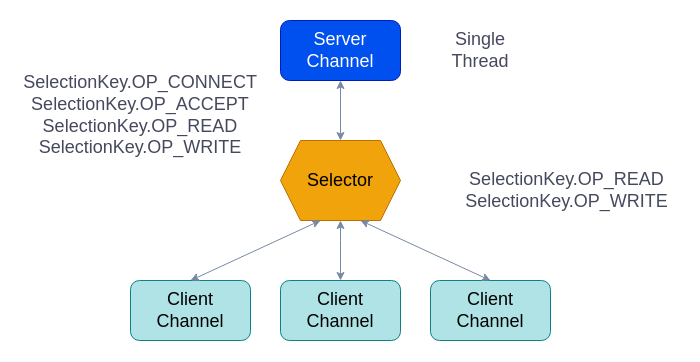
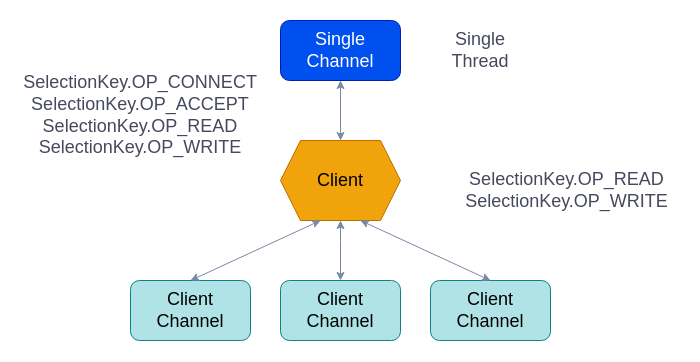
  <mxCell id="0" />
  <mxCell id="1" parent="0" />
  <mxCell id="2" value="&lt;font style=&quot;font-size: 18px&quot;&gt;Client Channel&lt;/font&gt;" style="rounded=1;whiteSpace=wrap;html=1;fillColor=#b0e3e6;strokeColor=#0e8088;" vertex="1" parent="1"><mxGeometry x="130" y="280" width="120" height="60" as="geometry" /></mxCell>
  <mxCell id="3" value="&lt;font style=&quot;font-size: 18px&quot;&gt;Client Channel&lt;/font&gt;" style="rounded=1;whiteSpace=wrap;html=1;fillColor=#b0e3e6;strokeColor=#0e8088;" vertex="1" parent="1"><mxGeometry x="280" y="280" width="120" height="60" as="geometry" /></mxCell>
  <mxCell id="4" value="&lt;font style=&quot;font-size: 18px&quot;&gt;Client Channel&lt;/font&gt;" style="rounded=1;whiteSpace=wrap;html=1;fillColor=#b0e3e6;strokeColor=#0e8088;" vertex="1" parent="1"><mxGeometry x="430" y="280" width="120" height="60" as="geometry" /></mxCell>
- <mxCell id="5" value="Selector" style="shape=hexagon;perimeter=hexagonPerimeter2;whiteSpace=wrap;html=1;fixedSize=1;fontSize=18;fillColor=#f0a30a;strokeColor=#BD7000;fontColor=#000000;" vertex="1" parent="1"><mxGeometry x="280" y="140" width="120" height="80" as="geometry" /></mxCell>
- <mxCell id="6" value="&lt;font style=&quot;font-size: 18px&quot;&gt;Server Channel&lt;/font&gt;" style="rounded=1;whiteSpace=wrap;html=1;fillColor=#0050ef;strokeColor=#001DBC;fontColor=#ffffff;" vertex="1" parent="1"><mxGeometry x="280" y="20" width="120" height="60" as="geometry" /></mxCell>
+ <mxCell id="5" value="Client" style="shape=hexagon;perimeter=hexagonPerimeter2;whiteSpace=wrap;html=1;fixedSize=1;fontSize=18;fillColor=#f0a30a;strokeColor=#BD7000;fontColor=#000000;" vertex="1" parent="1"><mxGeometry x="280" y="140" width="120" height="80" as="geometry" /></mxCell>
+ <mxCell id="6" value="&lt;font style=&quot;font-size: 18px&quot;&gt;Single Channel&lt;/font&gt;" style="rounded=1;whiteSpace=wrap;html=1;fillColor=#0050ef;strokeColor=#001DBC;fontColor=#ffffff;" vertex="1" parent="1"><mxGeometry x="280" y="20" width="120" height="60" as="geometry" /></mxCell>
  <mxCell id="7" value="Single Thread" style="text;html=1;strokeColor=none;fillColor=none;align=center;verticalAlign=middle;whiteSpace=wrap;rounded=0;fontSize=18;fontColor=#46495D;" vertex="1" parent="1"><mxGeometry x="450" y="35" width="60" height="30" as="geometry" /></mxCell>
  <mxCell id="8" value="" style="endArrow=classic;startArrow=classic;html=1;rounded=0;fontSize=18;strokeColor=#788AA3;fontColor=#46495D;" edge="1" parent="1"><mxGeometry width="50" height="50" relative="1" as="geometry"><mxPoint x="190" y="280" as="sourcePoint" /><mxPoint x="320" y="220" as="targetPoint" /></mxGeometry></mxCell>
  <mxCell id="9" value="" style="endArrow=classic;startArrow=classic;html=1;rounded=0;fontSize=18;entryX=0.5;entryY=1;entryDx=0;entryDy=0;strokeColor=#788AA3;fontColor=#46495D;" edge="1" parent="1" target="5"><mxGeometry width="50" height="50" relative="1" as="geometry"><mxPoint x="340" y="280" as="sourcePoint" /><mxPoint x="481.96" y="221.36" as="targetPoint" /><Array as="points"><mxPoint x="340" y="240" /></Array></mxGeometry></mxCell>
  <mxCell id="10" value="" style="endArrow=classic;startArrow=classic;html=1;rounded=0;fontSize=18;entryX=0.5;entryY=0;entryDx=0;entryDy=0;strokeColor=#788AA3;fontColor=#46495D;" edge="1" parent="1" target="4"><mxGeometry width="50" height="50" relative="1" as="geometry"><mxPoint x="360" y="220" as="sourcePoint" /><mxPoint x="515.96" y="190" as="targetPoint" /></mxGeometry></mxCell>
  <mxCell id="11" value="" style="endArrow=classic;startArrow=classic;html=1;rounded=0;fontSize=18;exitX=0.5;exitY=0;exitDx=0;exitDy=0;strokeColor=#788AA3;fontColor=#46495D;" edge="1" parent="1" source="5"><mxGeometry width="50" height="50" relative="1" as="geometry"><mxPoint x="210" y="140" as="sourcePoint" /><mxPoint x="340" y="80" as="targetPoint" /></mxGeometry></mxCell>
  <mxCell id="12" value="SelectionKey.OP_CONNECT&#10;SelectionKey.OP_ACCEPT&#10;SelectionKey.OP_READ&#10;SelectionKey.OP_WRITE" style="text;html=1;align=center;verticalAlign=middle;whiteSpace=wrap;rounded=0;fontSize=18;fontColor=#46495D;" vertex="1" parent="1"><mxGeometry x="20" y="65" width="240" height="100" as="geometry" /></mxCell>
  <mxCell id="13" value="SelectionKey.OP_READ&lt;br&gt;SelectionKey.OP_WRITE" style="text;html=1;align=center;verticalAlign=middle;whiteSpace=wrap;rounded=0;fontSize=18;fontColor=#46495D;" vertex="1" parent="1"><mxGeometry x="455" y="165" width="223" height="50" as="geometry" /></mxCell>
